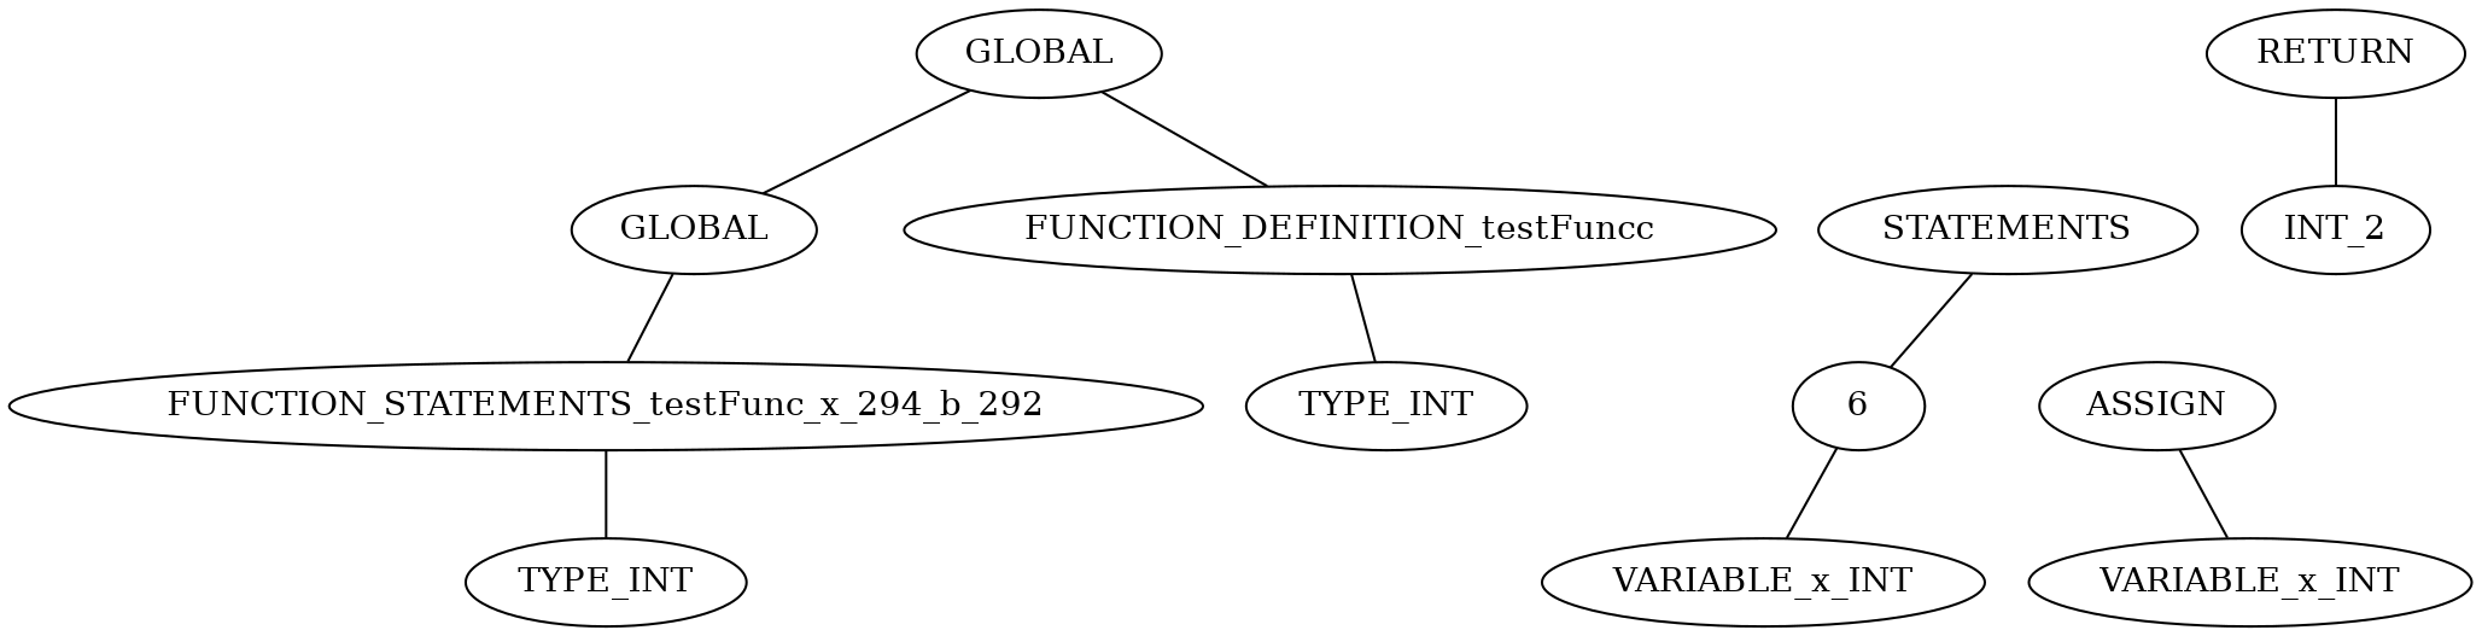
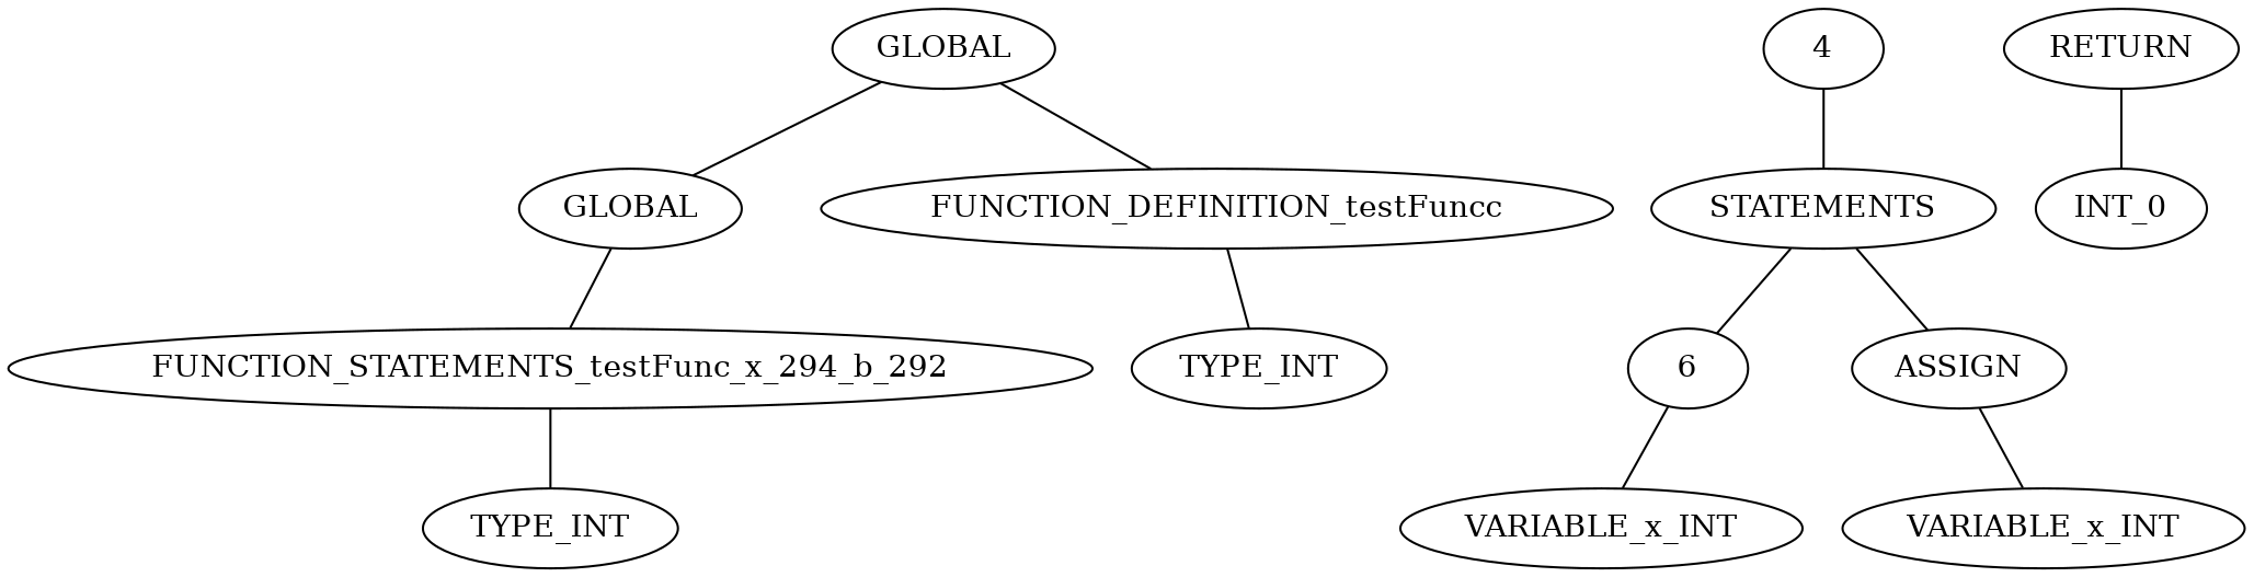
  graph {
    n1 [label=GLOBAL]
    n2 [label=GLOBAL]
    n3 [label=FUNCTION_DEFINITION_testFuncc]
    n4 [label=FUNCTION_STATEMENTS_testFunc_x_294_b_292]
    n5 [label=TYPE_INT]
    n6 [label=TYPE_INT]
    n7 [label=VARIABLE_x_INT]
    6
    n9 [label=STATEMENTS]
    n10 [label=ASSIGN]
    n11 [label=VARIABLE_x_INT]
    n12 [label=RETURN]
-   n13 [label=INT_2]
+   n13 [label=INT_0]
+   4
    n1 -- n2
    n1 -- n3
    n2 -- n4
    n3 -- n5
    n4 -- n6
    6 -- n7
    n9 -- 6
+   n9 -- n10
    n10 -- n11
    n12 -- n13
+   4 -- n9
  }
